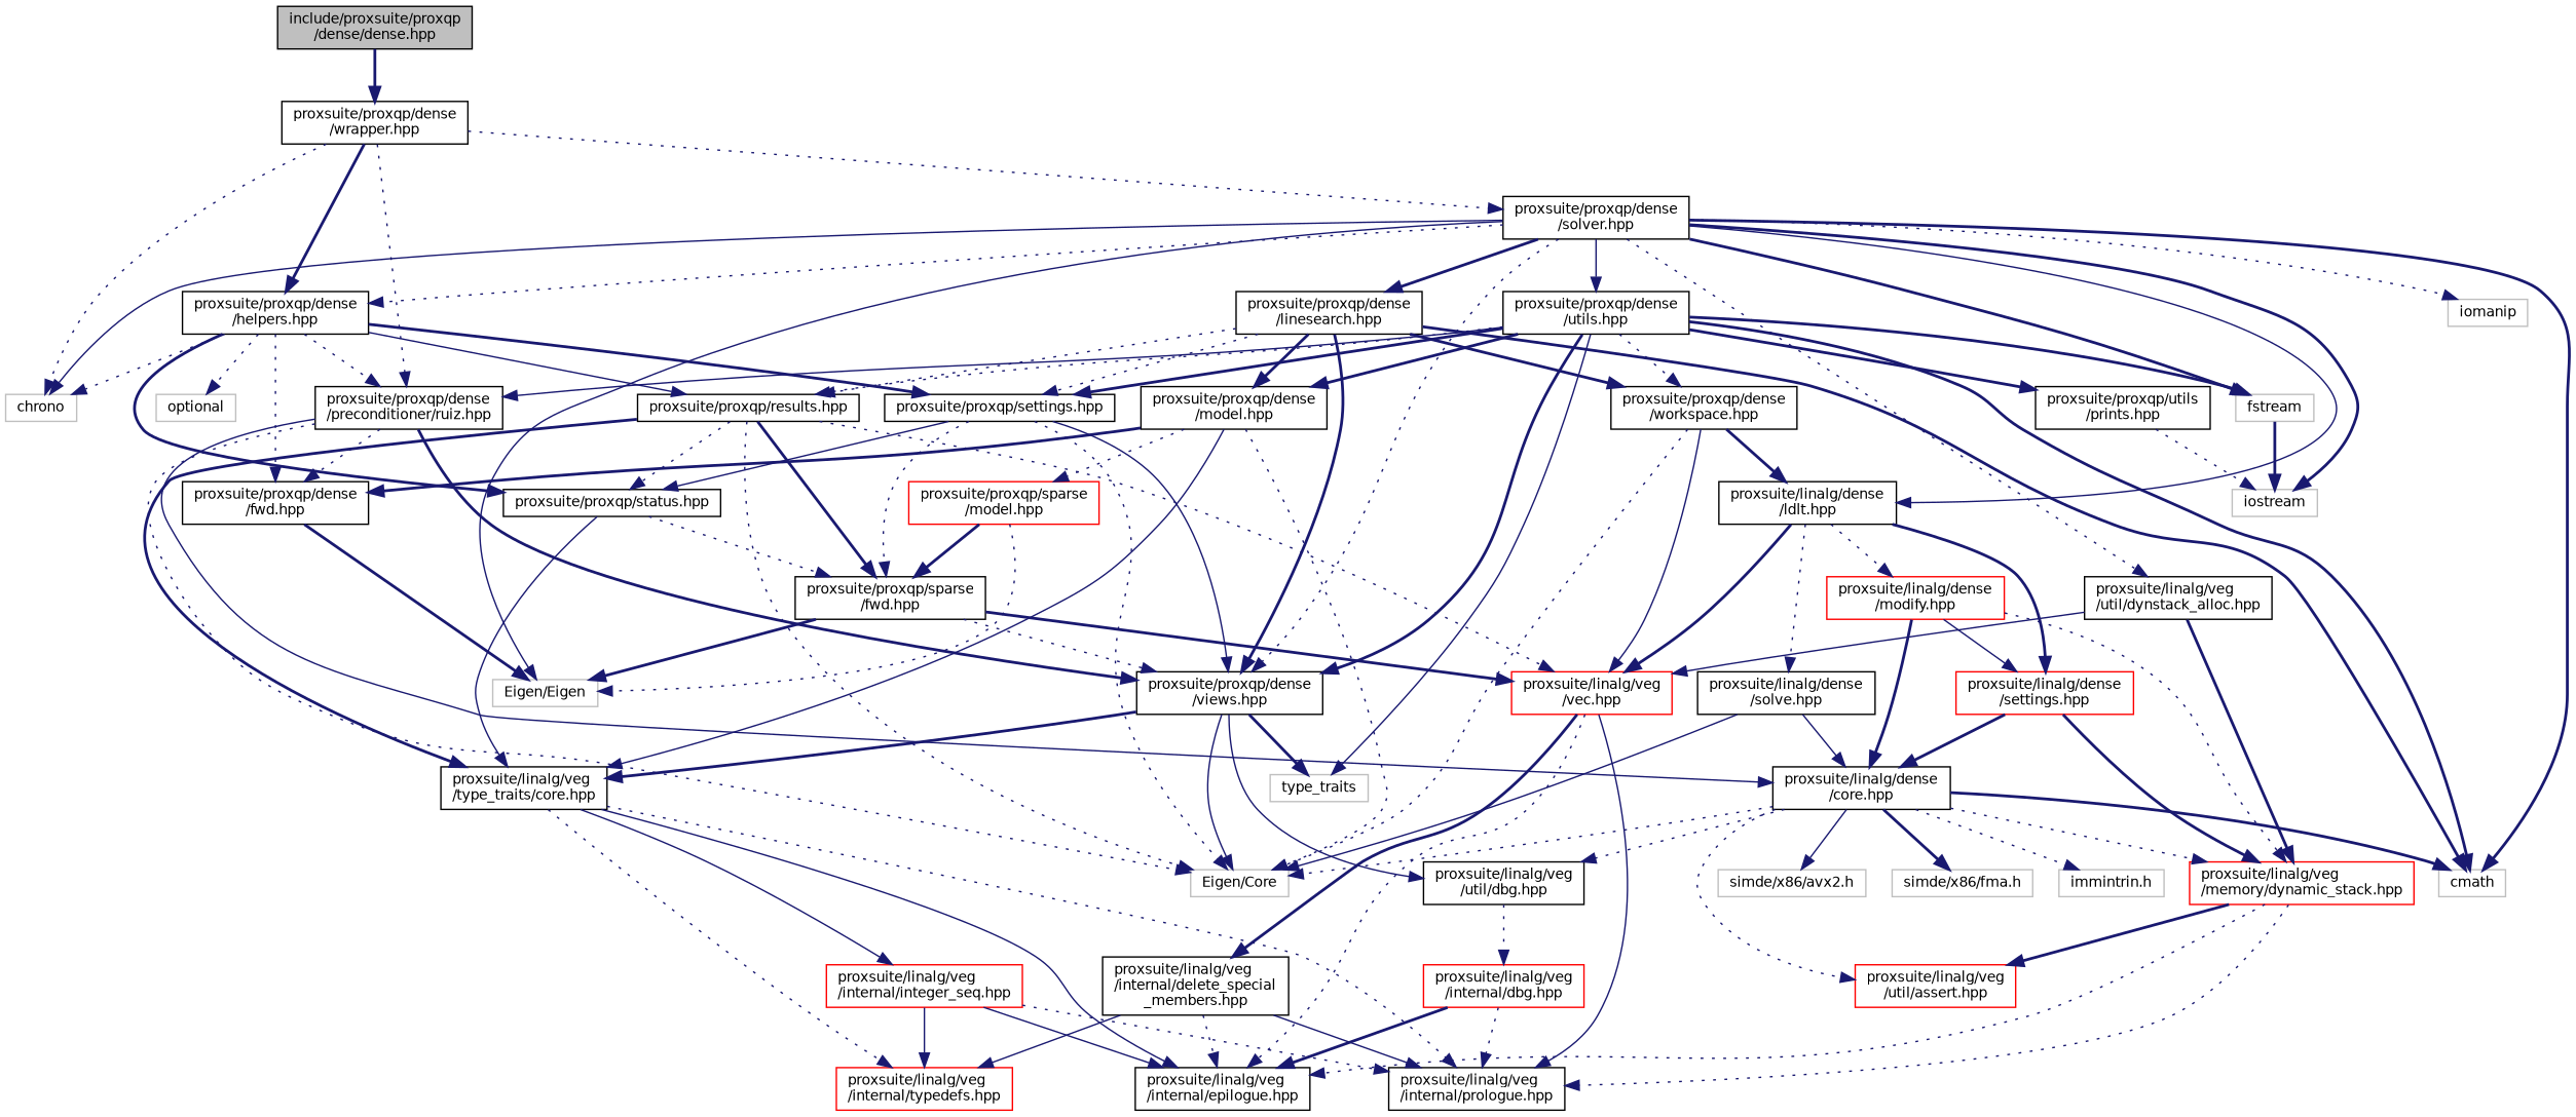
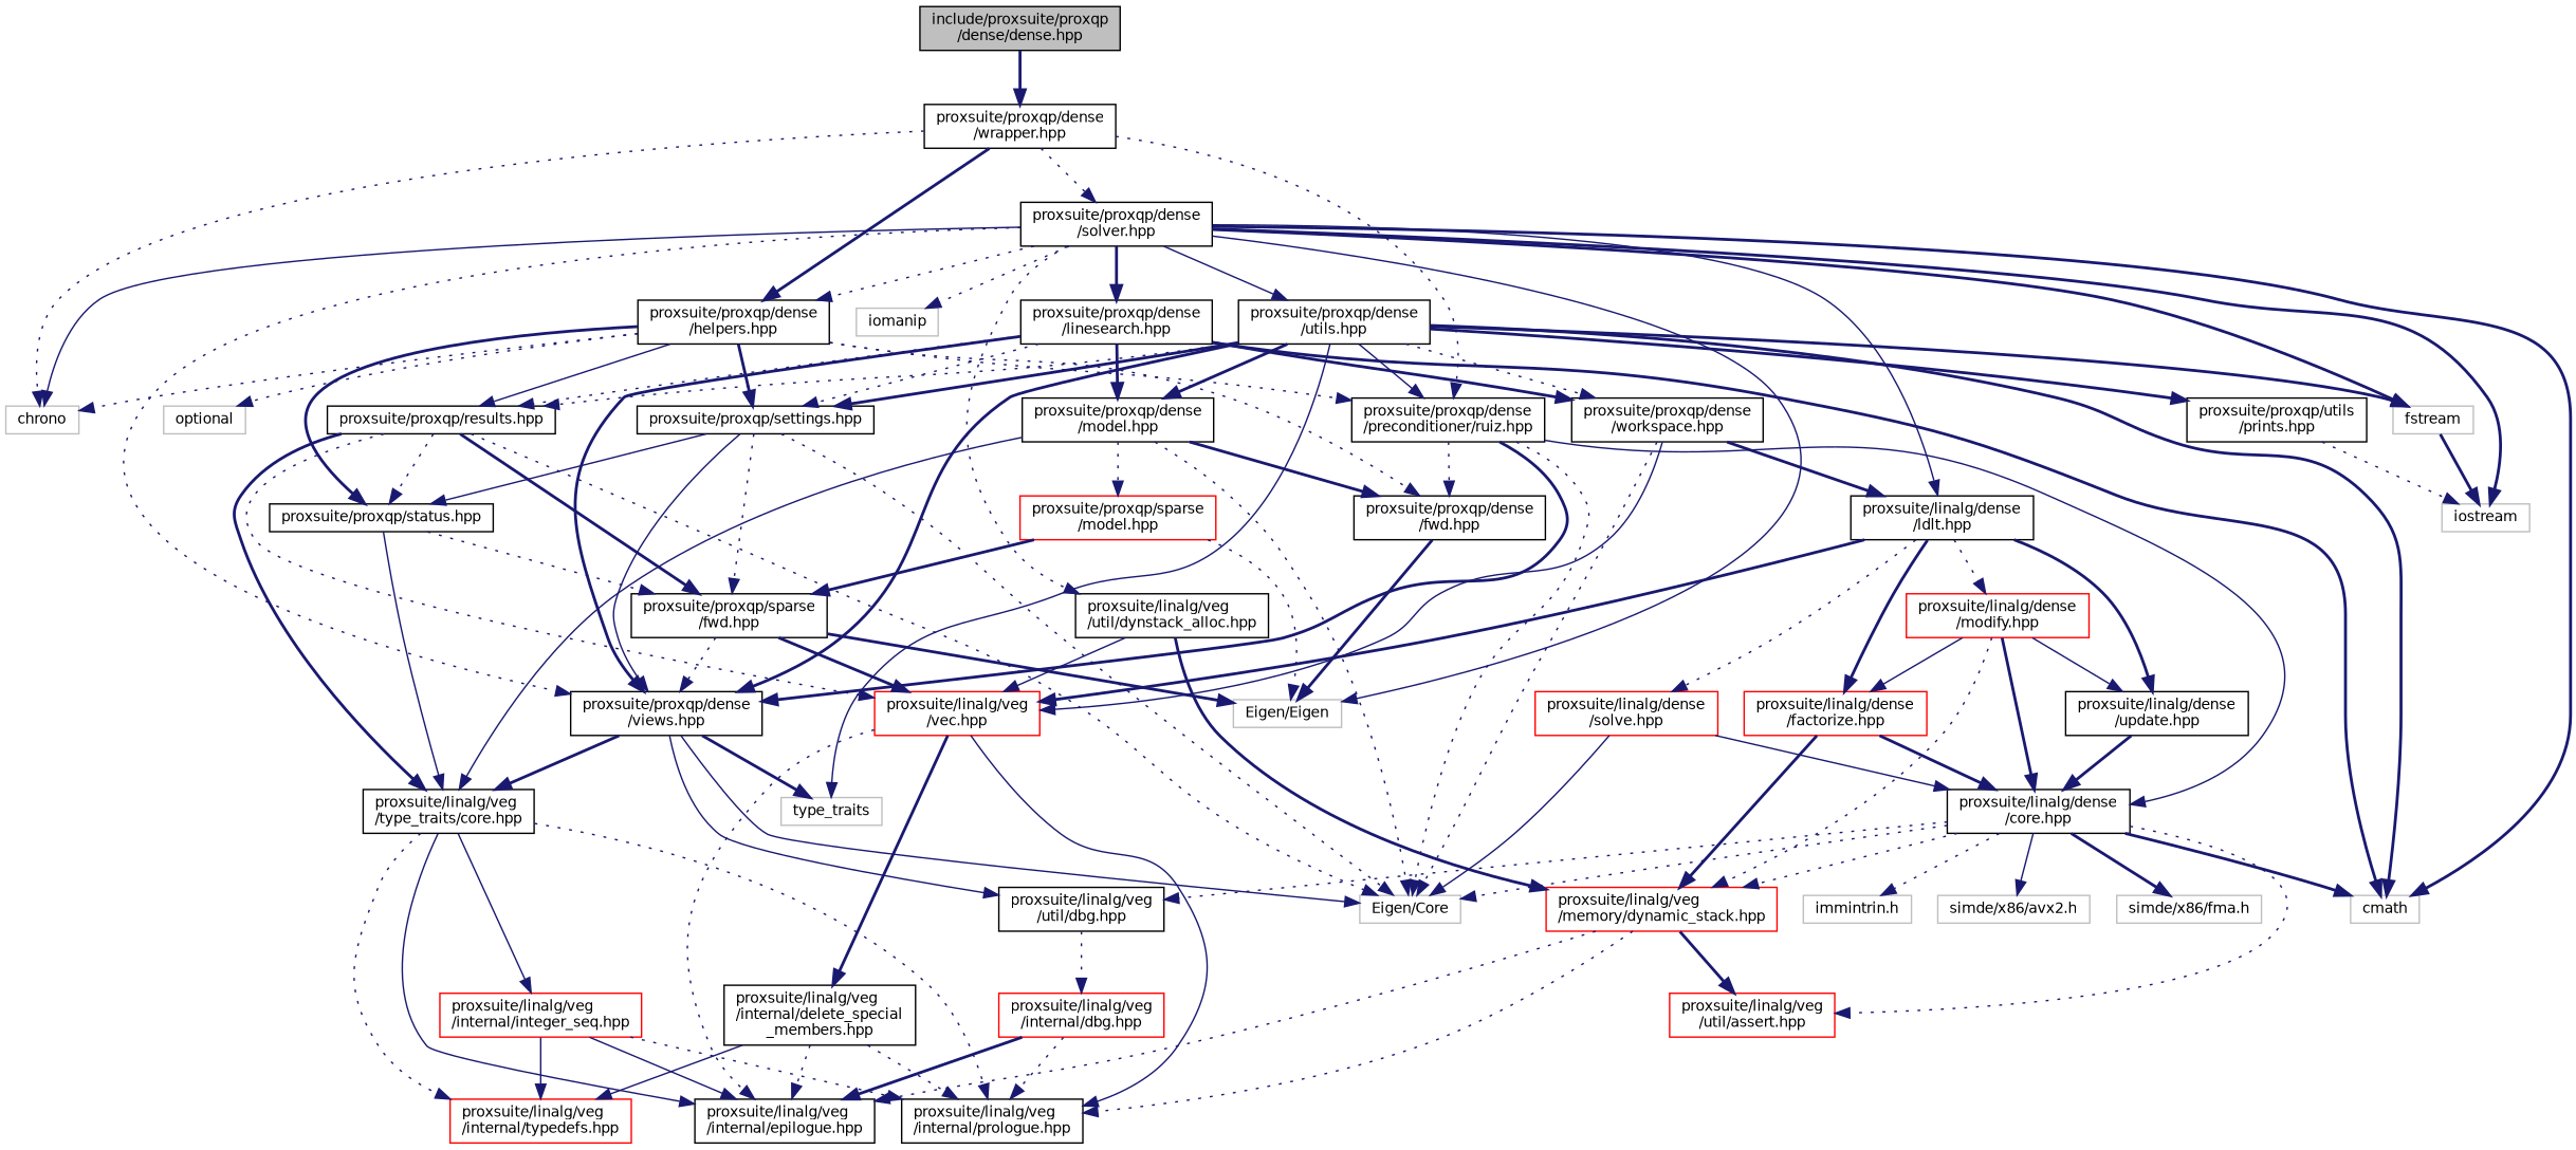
  digraph {
    node [color=black fontname=Helvetica fontsize=10 shape=record]
    edge [color=midnightblue fontname=Helvetica fontsize=10 labelfontname=Helvetica labelfontsize=10 style=dotted]
    n1 [fillcolor=grey75 fontcolor=black height=0.2 label="include/proxsuite/proxqp\l/dense/dense.hpp" style=filled width=0.4]
    n2 [height=0.2 label="proxsuite/proxqp/dense\l/wrapper.hpp" width=0.4]
    n3 [height=0.2 label="proxsuite/proxqp/dense\l/solver.hpp" width=0.4]
    n4 [color=grey75 height=0.2 label=chrono width=0.4]
    n5 [height=0.2 label="proxsuite/proxqp/dense\l/helpers.hpp" width=0.4]
    n6 [height=0.2 label="proxsuite/proxqp/dense\l/preconditioner/ruiz.hpp" width=0.4]
    n7 [height=0.2 label="proxsuite/proxqp/dense\l/views.hpp" width=0.4]
    n8 [height=0.2 label="proxsuite/proxqp/dense\l/linesearch.hpp" width=0.4]
    n9 [color=grey75 height=0.2 label="Eigen/Eigen" width=0.4]
    n10 [height=0.2 label="proxsuite/linalg/dense\l/ldlt.hpp" width=0.4]
    n11 [color=grey75 height=0.2 label=cmath width=0.4]
    n12 [height=0.2 label="proxsuite/proxqp/dense\l/utils.hpp" width=0.4]
    n13 [color=grey75 height=0.2 label=iostream width=0.4]
    n14 [color=grey75 height=0.2 label=fstream width=0.4]
    n15 [height=0.2 label="proxsuite/linalg/veg\l/util/dynstack_alloc.hpp" width=0.4]
    n16 [color=grey75 height=0.2 label=iomanip width=0.4]
    n17 [height=0.2 label="proxsuite/proxqp/results.hpp" width=0.4]
    n18 [height=0.2 label="proxsuite/proxqp/settings.hpp" width=0.4]
    n19 [height=0.2 label="proxsuite/proxqp/dense\l/fwd.hpp" width=0.4]
    n20 [height=0.2 label="proxsuite/proxqp/status.hpp" width=0.4]
    n21 [color=grey75 height=0.2 label=optional width=0.4]
    n22 [color=grey75 height=0.2 label="Eigen/Core" width=0.4]
    n23 [height=0.2 label="proxsuite/linalg/dense\l/core.hpp" width=0.4]
    n24 [height=0.2 label="proxsuite/linalg/veg\l/type_traits/core.hpp" width=0.4]
    n25 [height=0.2 label="proxsuite/linalg/veg\l/util/dbg.hpp" width=0.4]
    n26 [color=grey75 height=0.2 label=type_traits width=0.4]
    n27 [height=0.2 label="proxsuite/proxqp/dense\l/model.hpp" width=0.4]
    n28 [height=0.2 label="proxsuite/proxqp/dense\l/workspace.hpp" width=0.4]
    n29 [color=red height=0.2 label="proxsuite/linalg/veg\l/vec.hpp" width=0.4]
-   n30 [color=red height=0.2 label="proxsuite/linalg/dense\l/settings.hpp" width=0.4]
+   n30 [color=red height=0.2 label="proxsuite/linalg/dense\l/factorize.hpp" width=0.4]
+   n31 [height=0.2 label="proxsuite/linalg/dense\l/update.hpp" width=0.4]
    n32 [color=red height=0.2 label="proxsuite/linalg/dense\l/modify.hpp" width=0.4]
-   n33 [height=0.2 label="proxsuite/linalg/dense\l/solve.hpp" width=0.4]
+   n33 [color=red height=0.2 label="proxsuite/linalg/dense\l/solve.hpp" width=0.4]
    n34 [height=0.2 label="proxsuite/proxqp/utils\l/prints.hpp" width=0.4]
    n35 [color=red height=0.2 label="proxsuite/linalg/veg\l/memory/dynamic_stack.hpp" width=0.4]
    n36 [color=red height=0.2 label="proxsuite/linalg/veg\l/internal/typedefs.hpp" width=0.4]
    n37 [color=red height=0.2 label="proxsuite/linalg/veg\l/internal/integer_seq.hpp" width=0.4]
    n38 [height=0.2 label="proxsuite/linalg/veg\l/internal/prologue.hpp" width=0.4]
    n39 [height=0.2 label="proxsuite/linalg/veg\l/internal/epilogue.hpp" width=0.4]
    n40 [color=red height=0.2 label="proxsuite/linalg/veg\l/internal/dbg.hpp" width=0.4]
    n41 [color=red height=0.2 label="proxsuite/proxqp/sparse\l/model.hpp" width=0.4]
    n42 [height=0.2 label="proxsuite/proxqp/sparse\l/fwd.hpp" width=0.4]
    n43 [height=0.2 label="proxsuite/linalg/veg\l/internal/delete_special\l_members.hpp" width=0.4]
    n44 [color=red height=0.2 label="proxsuite/linalg/veg\l/util/assert.hpp" width=0.4]
    n45 [color=grey75 height=0.2 label="immintrin.h" width=0.4]
    n46 [color=grey75 height=0.2 label="simde/x86/avx2.h" width=0.4]
    n47 [color=grey75 height=0.2 label="simde/x86/fma.h" width=0.4]
    n1 -> n2 [style=bold]
    n2 -> n3
    n2 -> n4
    n2 -> n5 [style=bold]
    n2 -> n6
    n3 -> n4 [style=solid]
    n3 -> n5
    n3 -> n7
    n3 -> n8 [style=bold]
    n3 -> n9 [style=solid]
    n3 -> n10 [style=solid]
    n3 -> n11 [style=bold]
    n3 -> n12 [style=solid]
    n3 -> n13 [style=bold]
    n3 -> n14 [style=bold]
    n3 -> n15
    n3 -> n16
    n5 -> n4
    n5 -> n6
    n5 -> n17 [style=solid]
    n5 -> n18 [style=bold]
    n5 -> n19
    n5 -> n20 [style=bold]
    n5 -> n21
    n6 -> n7 [style=bold]
    n6 -> n19
    n6 -> n22
    n6 -> n23 [style=solid]
    n7 -> n22 [style=solid]
    n7 -> n24 [style=bold]
    n7 -> n25 [style=solid]
    n7 -> n26 [style=bold]
    n8 -> n7 [style=bold]
    n8 -> n11 [style=bold]
    n8 -> n17
    n8 -> n18
    n8 -> n27 [style=bold]
    n8 -> n28 [style=bold]
    n10 -> n29 [style=bold]
    n10 -> n30 [style=bold]
+   n10 -> n31 [style=bold]
    n10 -> n32
    n10 -> n33
    n12 -> n6 [style=solid]
    n12 -> n7 [style=bold]
    n12 -> n11 [style=bold]
    n12 -> n14 [style=bold]
    n12 -> n17
    n12 -> n18 [style=bold]
    n12 -> n26 [style=solid]
    n12 -> n27 [style=bold]
    n12 -> n28
    n12 -> n34 [style=bold]
    n14 -> n13 [style=bold]
    n15 -> n29 [style=solid]
    n15 -> n35 [style=bold]
    n17 -> n20
    n17 -> n22
    n17 -> n24 [style=bold]
    n17 -> n29
    n17 -> n42 [style=bold]
    n18 -> n7 [style=solid]
    n18 -> n20 [style=solid]
    n18 -> n22
    n18 -> n42
    n19 -> n9 [style=bold]
    n20 -> n24 [style=solid]
    n20 -> n42
    n23 -> n11 [style=bold]
    n23 -> n22
    n23 -> n25
    n23 -> n35
    n23 -> n44
    n23 -> n45
    n23 -> n46 [style=solid]
    n23 -> n47 [style=bold]
    n24 -> n36
    n24 -> n37 [style=solid]
    n24 -> n38
    n24 -> n39 [style=solid]
    n25 -> n40
    n27 -> n19 [style=bold]
    n27 -> n22
    n27 -> n24 [style=solid]
    n27 -> n41
    n28 -> n10 [style=bold]
    n28 -> n22
    n28 -> n29 [style=solid]
    n29 -> n38 [style=solid]
    n29 -> n39
    n29 -> n43 [style=bold]
    n30 -> n23 [style=bold]
    n30 -> n35 [style=bold]
+   n31 -> n23 [style=bold]
    n32 -> n23 [style=bold]
    n32 -> n30 [style=solid]
+   n32 -> n31 [style=solid]
    n32 -> n35
    n33 -> n22 [style=solid]
    n33 -> n23 [style=solid]
    n34 -> n13
    n35 -> n38
    n35 -> n39
    n35 -> n44 [style=bold]
    n37 -> n36 [style=solid]
    n37 -> n38
    n37 -> n39 [style=solid]
    n40 -> n38
    n40 -> n39 [style=bold]
    n41 -> n9
    n41 -> n42 [style=bold]
    n42 -> n7
    n42 -> n9 [style=bold]
    n42 -> n29 [style=bold]
    n43 -> n36 [style=solid]
-   n43 -> n38 [style=solid]
+   n43 -> n38
    n43 -> n39
  }
